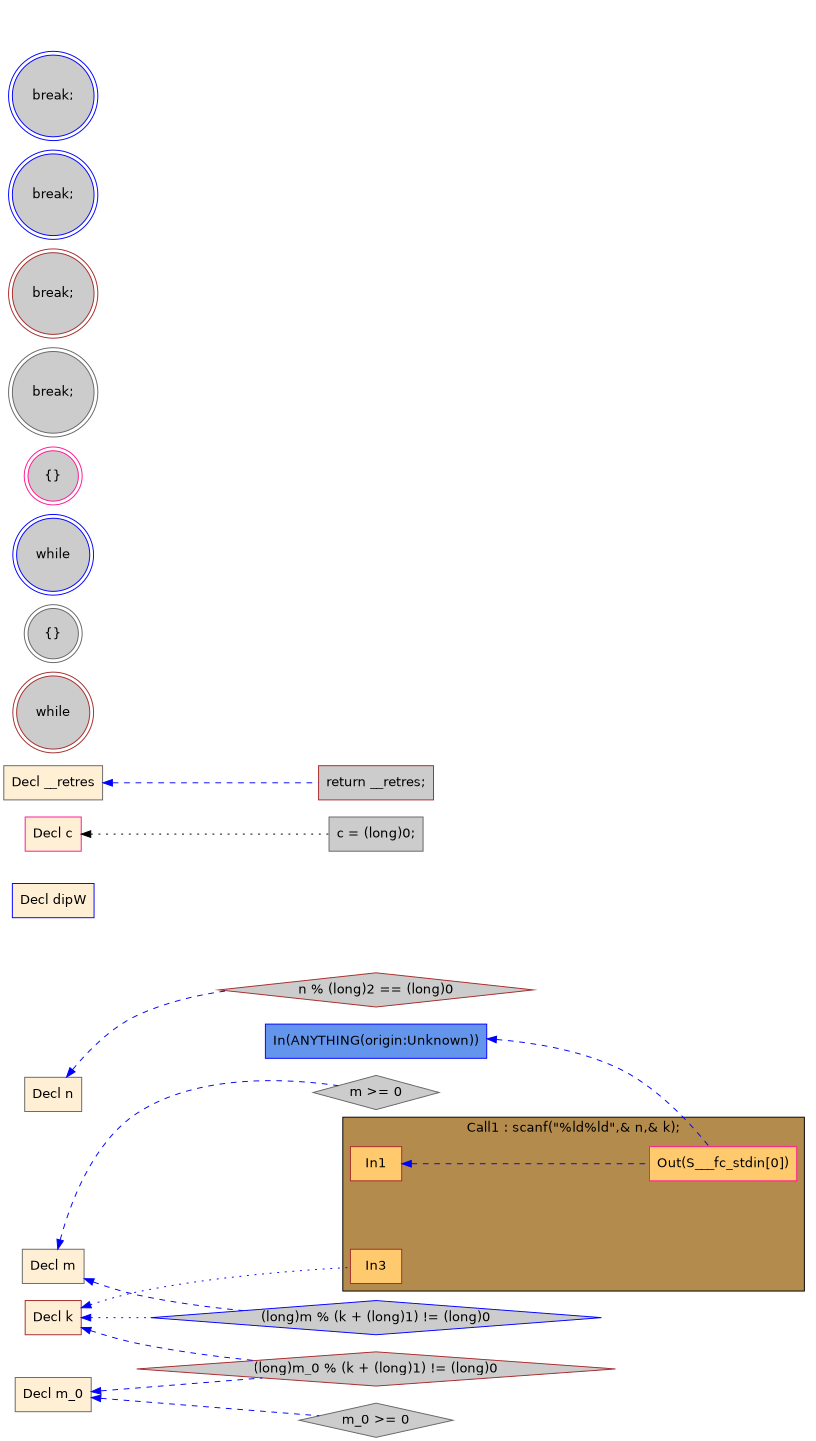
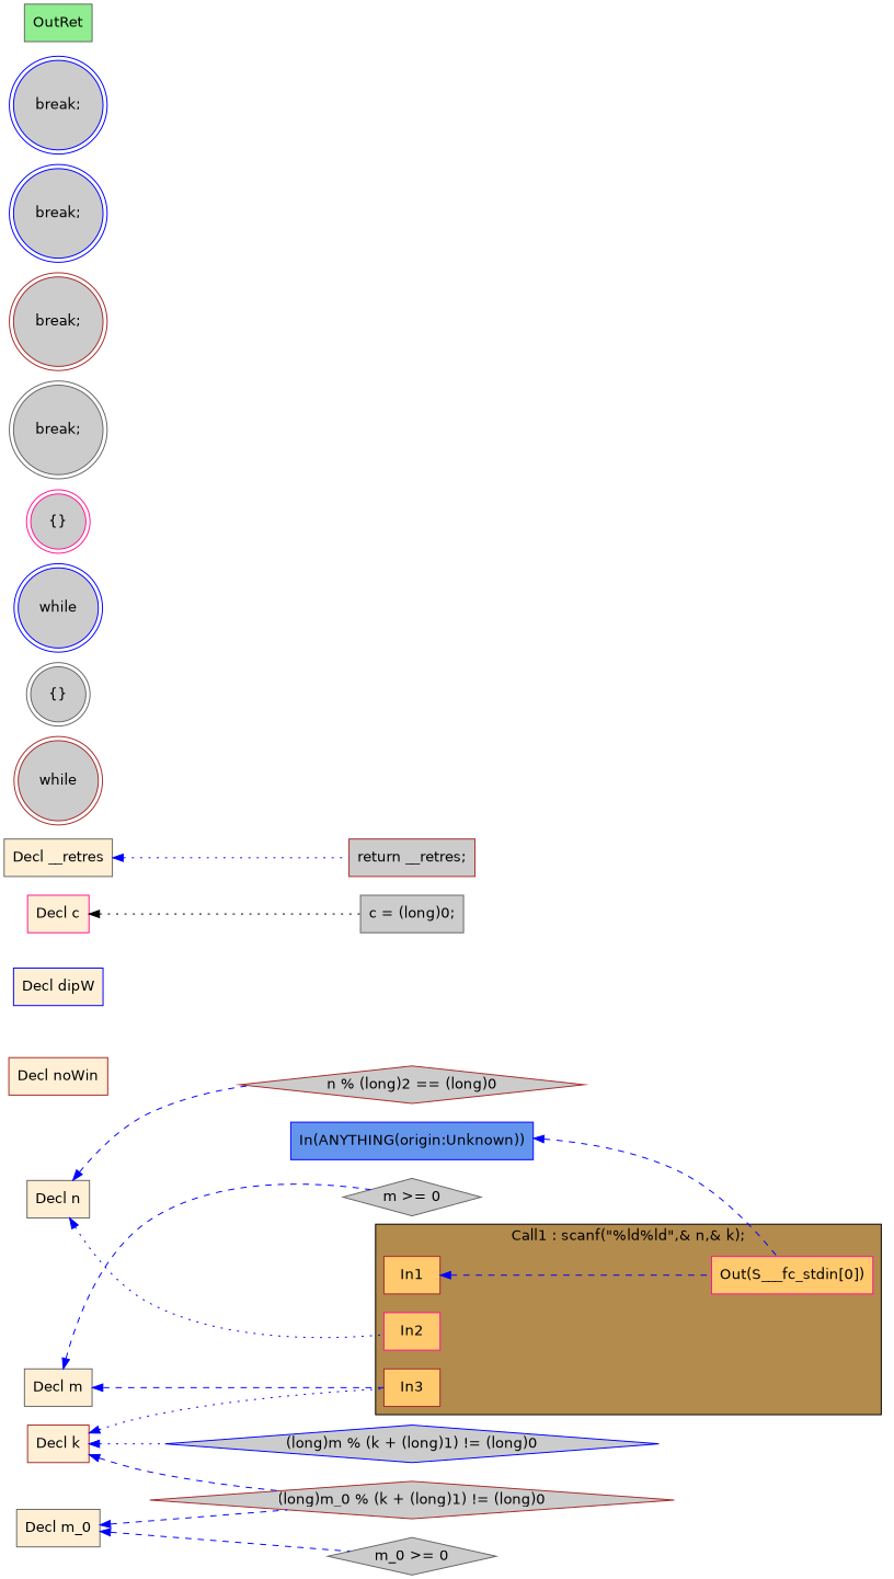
  digraph {
    fontname="DejaVu Sans"
    rankdir=LR
    node [color=gray40 fillcolor="#CCCCCC" fontname="DejaVu Sans" shape=box style=filled]
    edge [color="#0000FF" dir=back fontname="DejaVu Sans" style=dashed]
    n1 [color=brown fillcolor="#FFCA6E" label=In1]
+   n2 [color=deeppink fillcolor="#FFCA6E" label=In2]
    n3 [color=brown fillcolor="#FFCA6E" label=In3]
    n4 [color=deeppink fillcolor="#FFCA6E" label="Out(S___fc_stdin[0])"]
    n5 [fillcolor="#FFEFD5" label="Decl n"]
    n6 [color=brown label="n % (long)2 == (long)0" shape=diamond]
    n7 [color=brown fillcolor="#FFEFD5" label="Decl k"]
    n8 [color=blue label="(long)m % (k + (long)1) != (long)0" shape=diamond]
    n9 [color=brown label="(long)m_0 % (k + (long)1) != (long)0" shape=diamond]
+   n10 [color=brown fillcolor="#FFEFD5" label="Decl noWin"]
    n11 [color=blue fillcolor="#FFEFD5" label="Decl dipW"]
    n12 [color=deeppink fillcolor="#FFEFD5" label="Decl c"]
    n13 [label="c = (long)0;"]
    n14 [fillcolor="#FFEFD5" label="Decl m"]
    n15 [label="m >= 0" shape=diamond]
    n16 [fillcolor="#FFEFD5" label="Decl m_0"]
    n17 [label="m_0 >= 0" shape=diamond]
    n18 [fillcolor="#FFEFD5" label="Decl __retres"]
    n19 [color=brown label="return __retres;"]
    n20 [color=brown label=while shape=doublecircle]
    n21 [label="{}" shape=doublecircle]
    n22 [color=blue label=while shape=doublecircle]
    n23 [color=deeppink label="{}" shape=doublecircle]
    n24 [label="break;" shape=doublecircle]
    n25 [color=brown label="break;" shape=doublecircle]
    n26 [color=blue label="break;" shape=doublecircle]
    n27 [color=blue label="break;" shape=doublecircle]
+   n28 [fillcolor="#90EE90" label=OutRet]
    n29 [color=blue fillcolor="#6495ED" label="In(ANYTHING(origin:Unknown))"]
    subgraph cluster_1 {
      fillcolor="#B38B4D"
      label="Call1 : scanf(\"%ld%ld\",& n,& k);"
      style=filled
      n1
+     n2
      n3
      n4
    }
    n1 -> n4
+   n5 -> n2 [style=dotted]
    n5 -> n6
    n7 -> n3 [style=dotted]
    n7 -> n8 [style=dotted]
    n7 -> n9
    n12 -> n13 [color="#000000" style=dotted]
-   n14 -> n8
+   n14 -> n3
    n14 -> n15
    n16 -> n9
    n16 -> n17
-   n18 -> n19
+   n18 -> n19 [style=dotted]
    n29 -> n4
  }
